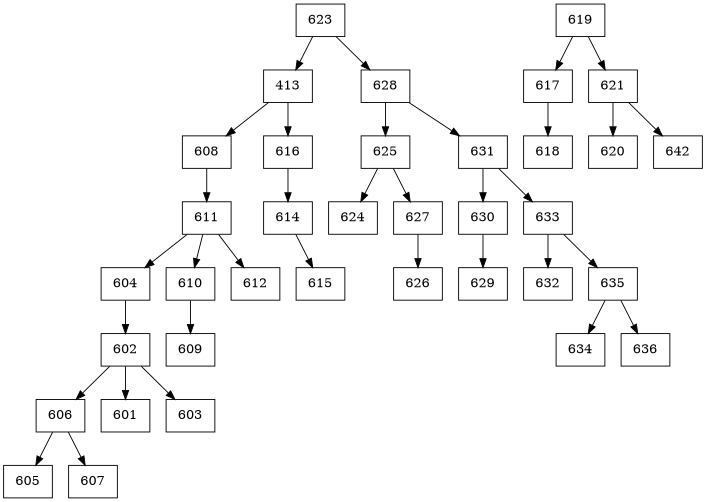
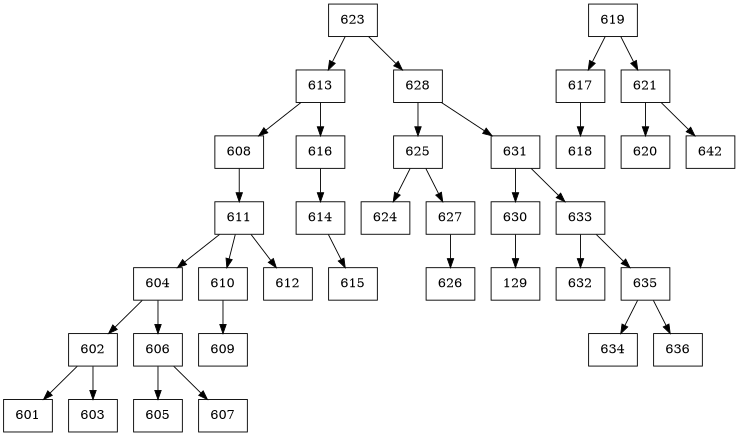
  digraph {
    concentrate=true
    rankdir=UD
    node [shape=record]
    n1 [label=623]
-   n2 [label=413]
+   n2 [label=613]
    n3 [label=628]
    n4 [label=608]
    n5 [label=616]
    n6 [label=625]
    n7 [label=631]
    n8 [label=611]
    n9 [label=614]
    n10 [label=604]
    n11 [label=602]
    n12 [label=606]
    n13 [label=610]
    n14 [label=612]
    n15 [label=601]
    n16 [label=603]
    n17 [label=605]
    n18 [label=607]
    n19 [label=609]
    n20 [label=615]
    n21 [label=619]
    n22 [label=617]
    n23 [label=621]
    n24 [label=618]
    n25 [label=620]
    n26 [label=642]
    n27 [label=624]
    n28 [label=627]
    n29 [label=630]
    n30 [label=633]
    n31 [label=626]
-   n32 [label=629]
+   n32 [label=129]
    n33 [label=632]
    n34 [label=635]
    n35 [label=634]
    n36 [label=636]
    n1 -> n2
    n1 -> n3
    n2 -> n4
    n2 -> n5
    n3 -> n6
    n3 -> n7
    n4 -> n8
    n5 -> n9
    n6 -> n27
    n6 -> n28
    n7 -> n29
    n7 -> n30
    n8 -> n10
    n8 -> n13
    n8 -> n14
    n9 -> n20
    n10 -> n11
-   n11 -> n12
+   n10 -> n12
    n11 -> n15
    n11 -> n16
    n12 -> n17
    n12 -> n18
    n13 -> n19
    n21 -> n22
    n21 -> n23
    n22 -> n24
    n23 -> n25
    n23 -> n26
    n28 -> n31
    n29 -> n32
    n30 -> n33
    n30 -> n34
    n34 -> n35
    n34 -> n36
  }
